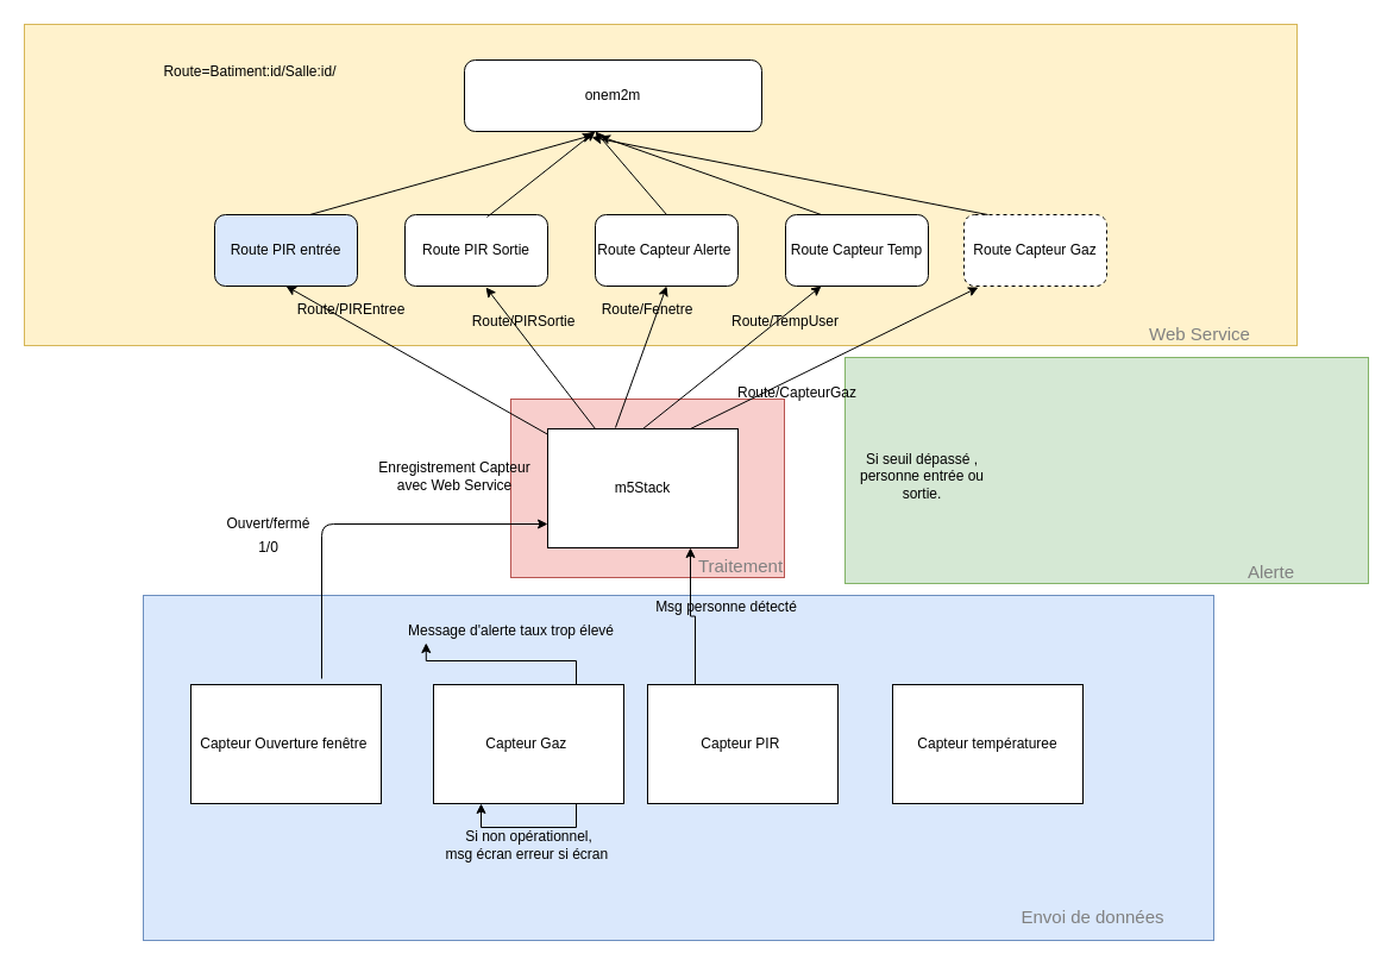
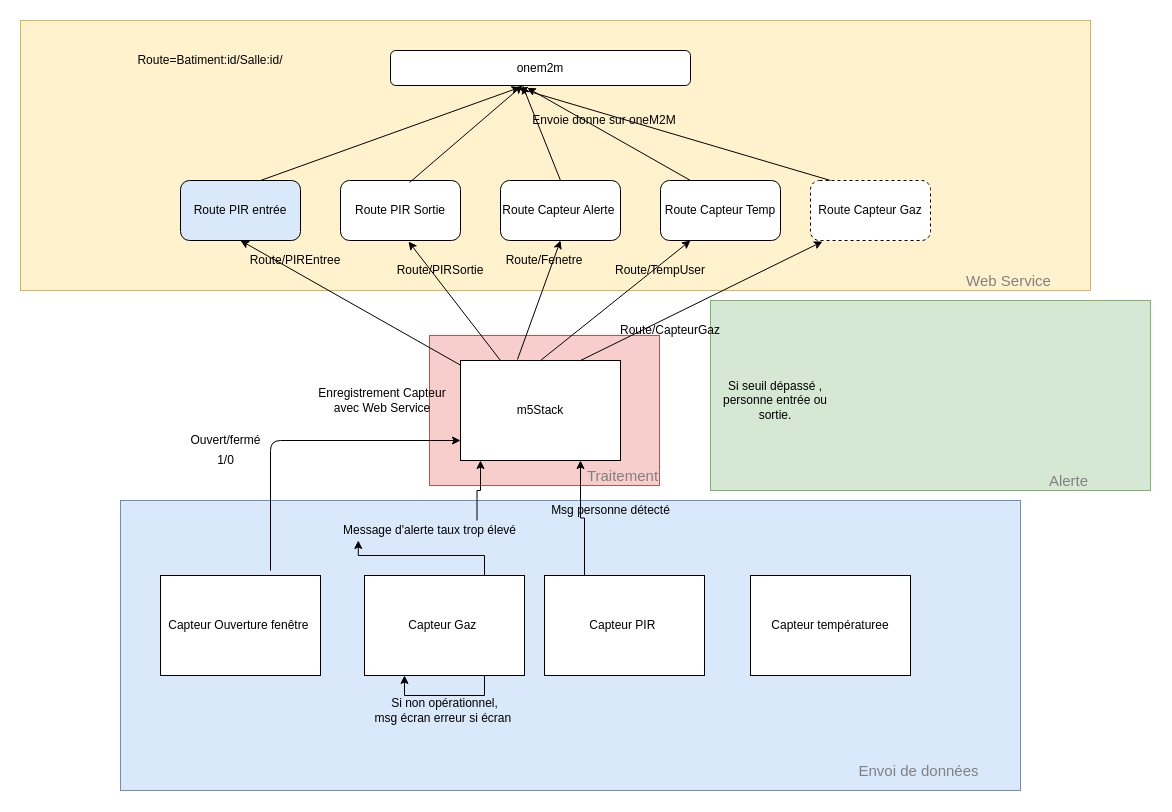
  <mxCell id="0" />
  <mxCell id="1" parent="0" />
  <mxCell id="2" value="" style="rounded=0;whiteSpace=wrap;html=1;fillColor=#f8cecc;strokeColor=#b85450;" parent="1" vertex="1"><mxGeometry x="429" y="335" width="230" height="150" as="geometry" /></mxCell>
  <mxCell id="3" value="" style="rounded=0;whiteSpace=wrap;html=1;fillColor=#fff2cc;strokeColor=#d6b656;" parent="1" vertex="1"><mxGeometry x="20" y="20" width="1070" height="270" as="geometry" /></mxCell>
  <mxCell id="4" value="" style="rounded=0;whiteSpace=wrap;html=1;fillColor=#d5e8d4;strokeColor=#82b366;" parent="1" vertex="1"><mxGeometry x="710" y="300" width="440" height="190" as="geometry" /></mxCell>
  <mxCell id="5" value="" style="rounded=0;whiteSpace=wrap;html=1;fillColor=#dae8fc;strokeColor=#6c8ebf;" parent="1" vertex="1"><mxGeometry x="120" y="500" width="900" height="290" as="geometry" /></mxCell>
  <mxCell id="6" value="m5Stack&lt;br&gt;" style="rounded=0;whiteSpace=wrap;html=1;" parent="1" vertex="1"><mxGeometry x="460" y="360" width="160" height="100" as="geometry" /></mxCell>
  <mxCell id="7" value="Capteur Ouverture fenêtre&amp;nbsp;" style="rounded=0;whiteSpace=wrap;html=1;" parent="1" vertex="1"><mxGeometry x="160" y="575" width="160" height="100" as="geometry" /></mxCell>
+ <mxCell id="8" style="edgeStyle=orthogonalEdgeStyle;rounded=0;orthogonalLoop=1;jettySize=auto;html=1;exitX=0.75;exitY=0;exitDx=0;exitDy=0;entryX=0.125;entryY=1;entryDx=0;entryDy=0;entryPerimeter=0;" parent="1" source="15" target="6" edge="1"><mxGeometry relative="1" as="geometry" /></mxCell>
  <mxCell id="9" value="Capteur Gaz&amp;nbsp;" style="rounded=0;whiteSpace=wrap;html=1;" parent="1" vertex="1"><mxGeometry x="364" y="575" width="160" height="100" as="geometry" /></mxCell>
  <mxCell id="10" style="edgeStyle=orthogonalEdgeStyle;rounded=0;orthogonalLoop=1;jettySize=auto;html=1;exitX=0.25;exitY=0;exitDx=0;exitDy=0;entryX=0.75;entryY=1;entryDx=0;entryDy=0;" parent="1" source="11" target="6" edge="1"><mxGeometry relative="1" as="geometry" /></mxCell>
  <mxCell id="11" value="Capteur PIR&amp;nbsp;" style="rounded=0;whiteSpace=wrap;html=1;" parent="1" vertex="1"><mxGeometry x="544" y="575" width="160" height="100" as="geometry" /></mxCell>
  <mxCell id="12" value="" style="endArrow=classic;html=1;" parent="1" edge="1"><mxGeometry width="50" height="50" relative="1" as="geometry"><mxPoint x="270" y="570" as="sourcePoint" /><mxPoint x="460" y="440" as="targetPoint" /><Array as="points"><mxPoint x="270" y="440" /></Array></mxGeometry></mxCell>
  <mxCell id="13" value="Ouvert/fermé" style="text;html=1;align=center;verticalAlign=middle;resizable=0;points=[];autosize=1;" parent="1" vertex="1"><mxGeometry x="180" y="430" width="90" height="20" as="geometry" /></mxCell>
  <mxCell id="14" value="1/0" style="text;html=1;align=center;verticalAlign=middle;resizable=0;points=[];autosize=1;" parent="1" vertex="1"><mxGeometry x="210" y="450" width="30" height="20" as="geometry" /></mxCell>
  <mxCell id="15" value="Message d'alerte taux trop élevé" style="text;html=1;align=center;verticalAlign=middle;resizable=0;points=[];autosize=1;" parent="1" vertex="1"><mxGeometry x="334" y="520" width="190" height="20" as="geometry" /></mxCell>
  <mxCell id="16" style="edgeStyle=orthogonalEdgeStyle;rounded=0;orthogonalLoop=1;jettySize=auto;html=1;exitX=0.75;exitY=0;exitDx=0;exitDy=0;entryX=0.125;entryY=1;entryDx=0;entryDy=0;entryPerimeter=0;" parent="1" source="9" target="15" edge="1"><mxGeometry relative="1" as="geometry"><mxPoint x="484" y="575" as="sourcePoint" /><mxPoint x="484" y="450" as="targetPoint" /></mxGeometry></mxCell>
  <mxCell id="17" value="Msg personne détecté" style="text;html=1;align=center;verticalAlign=middle;resizable=0;points=[];autosize=1;" parent="1" vertex="1"><mxGeometry x="545" y="500" width="130" height="20" as="geometry" /></mxCell>
  <mxCell id="18" value="Enregistrement Capteur avec Web Service" style="text;html=1;strokeColor=none;fillColor=none;align=center;verticalAlign=middle;whiteSpace=wrap;rounded=0;" parent="1" vertex="1"><mxGeometry x="304" y="390" width="156" height="20" as="geometry" /></mxCell>
  <mxCell id="19" value="Route PIR entrée" style="rounded=1;whiteSpace=wrap;html=1;fillColor=#dae8fc;" parent="1" vertex="1"><mxGeometry x="180" y="180" width="120" height="60" as="geometry" /></mxCell>
  <mxCell id="20" value="Route PIR Sortie" style="rounded=1;whiteSpace=wrap;html=1;" parent="1" vertex="1"><mxGeometry x="340" y="180" width="120" height="60" as="geometry" /></mxCell>
  <mxCell id="21" value="Route Capteur Alerte&amp;nbsp;" style="rounded=1;whiteSpace=wrap;html=1;" parent="1" vertex="1"><mxGeometry x="500" y="180" width="120" height="60" as="geometry" /></mxCell>
- <mxCell id="22" value="onem2m" style="rounded=1;whiteSpace=wrap;html=1;" parent="1" vertex="1"><mxGeometry x="390" y="50" width="250" height="60" as="geometry" /></mxCell>
+ <mxCell id="22" value="onem2m" style="rounded=1;whiteSpace=wrap;html=1;" parent="1" vertex="1"><mxGeometry x="390" y="50" width="300" height="35" as="geometry" /></mxCell>
  <mxCell id="23" value="Route Capteur Gaz" style="rounded=1;whiteSpace=wrap;html=1;dashed=1;" parent="1" vertex="1"><mxGeometry x="810" y="180" width="120" height="60" as="geometry" /></mxCell>
  <mxCell id="24" value="Route Capteur Temp" style="rounded=1;whiteSpace=wrap;html=1;" parent="1" vertex="1"><mxGeometry x="660" y="180" width="120" height="60" as="geometry" /></mxCell>
  <mxCell id="25" value="" style="endArrow=classic;html=1;entryX=0.5;entryY=1;entryDx=0;entryDy=0;" parent="1" source="6" target="19" edge="1"><mxGeometry width="50" height="50" relative="1" as="geometry"><mxPoint x="350" y="330" as="sourcePoint" /><mxPoint x="400" y="280" as="targetPoint" /></mxGeometry></mxCell>
  <mxCell id="26" value="Route/PIREntree" style="text;html=1;strokeColor=none;fillColor=none;align=center;verticalAlign=middle;whiteSpace=wrap;rounded=0;" parent="1" vertex="1"><mxGeometry x="275" y="250" width="40" height="20" as="geometry" /></mxCell>
  <mxCell id="27" value="Route=Batiment:id/Salle:id/" style="text;html=1;strokeColor=none;fillColor=none;align=center;verticalAlign=middle;whiteSpace=wrap;rounded=0;" parent="1" vertex="1"><mxGeometry x="190" y="50" width="40" height="20" as="geometry" /></mxCell>
  <mxCell id="28" value="" style="endArrow=classic;html=1;entryX=0.567;entryY=1.017;entryDx=0;entryDy=0;entryPerimeter=0;exitX=0.25;exitY=0;exitDx=0;exitDy=0;" parent="1" source="6" target="20" edge="1"><mxGeometry width="50" height="50" relative="1" as="geometry"><mxPoint x="520" y="420" as="sourcePoint" /><mxPoint x="570" y="370" as="targetPoint" /></mxGeometry></mxCell>
  <mxCell id="29" value="" style="endArrow=classic;html=1;entryX=0.5;entryY=1;entryDx=0;entryDy=0;exitX=0.356;exitY=-0.01;exitDx=0;exitDy=0;exitPerimeter=0;" parent="1" source="6" target="21" edge="1"><mxGeometry width="50" height="50" relative="1" as="geometry"><mxPoint x="520" y="290" as="sourcePoint" /><mxPoint x="570" y="240" as="targetPoint" /></mxGeometry></mxCell>
  <mxCell id="30" value="" style="endArrow=classic;html=1;entryX=0.25;entryY=1;entryDx=0;entryDy=0;exitX=0.5;exitY=0;exitDx=0;exitDy=0;" parent="1" source="6" target="24" edge="1"><mxGeometry width="50" height="50" relative="1" as="geometry"><mxPoint x="630" y="320" as="sourcePoint" /><mxPoint x="700" y="280" as="targetPoint" /></mxGeometry></mxCell>
  <mxCell id="31" value="" style="endArrow=classic;html=1;entryX=0.1;entryY=1.017;entryDx=0;entryDy=0;entryPerimeter=0;exitX=0.75;exitY=0;exitDx=0;exitDy=0;" parent="1" source="6" target="23" edge="1"><mxGeometry width="50" height="50" relative="1" as="geometry"><mxPoint x="730" y="340" as="sourcePoint" /><mxPoint x="780" y="290" as="targetPoint" /></mxGeometry></mxCell>
  <mxCell id="32" value="Route/PIRSortie" style="text;html=1;strokeColor=none;fillColor=none;align=center;verticalAlign=middle;whiteSpace=wrap;rounded=0;" parent="1" vertex="1"><mxGeometry x="420" y="260" width="40" height="20" as="geometry" /></mxCell>
  <mxCell id="33" value="Route/Fenetre" style="text;html=1;strokeColor=none;fillColor=none;align=center;verticalAlign=middle;whiteSpace=wrap;rounded=0;" parent="1" vertex="1"><mxGeometry x="524" y="250" width="40" height="20" as="geometry" /></mxCell>
  <mxCell id="34" value="Route/TempUser" style="text;html=1;strokeColor=none;fillColor=none;align=center;verticalAlign=middle;whiteSpace=wrap;rounded=0;" parent="1" vertex="1"><mxGeometry x="640" y="260" width="40" height="20" as="geometry" /></mxCell>
  <mxCell id="35" value="Route/CapteurGaz" style="text;html=1;strokeColor=none;fillColor=none;align=center;verticalAlign=middle;whiteSpace=wrap;rounded=0;" parent="1" vertex="1"><mxGeometry x="650" y="320" width="40" height="20" as="geometry" /></mxCell>
  <mxCell id="36" value="" style="endArrow=classic;html=1;entryX=0.432;entryY=1.05;entryDx=0;entryDy=0;entryPerimeter=0;" parent="1" target="22" edge="1"><mxGeometry width="50" height="50" relative="1" as="geometry"><mxPoint x="260" y="180" as="sourcePoint" /><mxPoint x="310" y="130" as="targetPoint" /></mxGeometry></mxCell>
  <mxCell id="37" value="" style="endArrow=classic;html=1;entryX=0.44;entryY=1;entryDx=0;entryDy=0;entryPerimeter=0;exitX=0.575;exitY=0.033;exitDx=0;exitDy=0;exitPerimeter=0;" parent="1" source="20" target="22" edge="1"><mxGeometry width="50" height="50" relative="1" as="geometry"><mxPoint x="470" y="170" as="sourcePoint" /><mxPoint x="520" y="120" as="targetPoint" /></mxGeometry></mxCell>
  <mxCell id="38" value="" style="endArrow=classic;html=1;entryX=0.44;entryY=1;entryDx=0;entryDy=0;entryPerimeter=0;exitX=0.5;exitY=0;exitDx=0;exitDy=0;" parent="1" source="21" target="22" edge="1"><mxGeometry width="50" height="50" relative="1" as="geometry"><mxPoint x="360" y="410" as="sourcePoint" /><mxPoint x="410" y="360" as="targetPoint" /></mxGeometry></mxCell>
  <mxCell id="39" value="" style="endArrow=classic;html=1;entryX=0.456;entryY=1.067;entryDx=0;entryDy=0;entryPerimeter=0;exitX=0.25;exitY=0;exitDx=0;exitDy=0;" parent="1" source="24" target="22" edge="1"><mxGeometry width="50" height="50" relative="1" as="geometry"><mxPoint x="690" y="170" as="sourcePoint" /><mxPoint x="740" y="120" as="targetPoint" /></mxGeometry></mxCell>
  <mxCell id="40" value="" style="endArrow=classic;html=1;entryX=0.428;entryY=1.083;entryDx=0;entryDy=0;entryPerimeter=0;exitX=0.167;exitY=0;exitDx=0;exitDy=0;exitPerimeter=0;" parent="1" source="23" target="22" edge="1"><mxGeometry width="50" height="50" relative="1" as="geometry"><mxPoint x="700" y="170" as="sourcePoint" /><mxPoint x="750" y="120" as="targetPoint" /></mxGeometry></mxCell>
+ <mxCell id="41" value="Envoie donne sur oneM2M" style="text;html=1;strokeColor=none;fillColor=none;align=center;verticalAlign=middle;whiteSpace=wrap;rounded=0;" parent="1" vertex="1"><mxGeometry x="524" y="110" width="160" height="20" as="geometry" /></mxCell>
  <mxCell id="42" style="edgeStyle=orthogonalEdgeStyle;rounded=0;orthogonalLoop=1;jettySize=auto;html=1;exitX=0.75;exitY=1;exitDx=0;exitDy=0;entryX=0.25;entryY=1;entryDx=0;entryDy=0;" parent="1" source="9" target="9" edge="1"><mxGeometry relative="1" as="geometry" /></mxCell>
  <mxCell id="43" value="Si non opérationnel, &lt;br&gt;msg écran erreur si écran&amp;nbsp;&lt;br&gt;" style="text;html=1;align=center;verticalAlign=middle;resizable=0;points=[];autosize=1;" parent="1" vertex="1"><mxGeometry x="364" y="695" width="160" height="30" as="geometry" /></mxCell>
  <mxCell id="44" value="Si seuil dépassé , personne entrée ou sortie." style="text;html=1;strokeColor=none;fillColor=none;align=center;verticalAlign=middle;whiteSpace=wrap;rounded=0;" parent="1" vertex="1"><mxGeometry x="704" y="390" width="142" height="20" as="geometry" /></mxCell>
  <mxCell id="45" value="Capteur températuree" style="rounded=0;whiteSpace=wrap;html=1;" parent="1" vertex="1"><mxGeometry x="750" y="575" width="160" height="100" as="geometry" /></mxCell>
  <mxCell id="46" value="&lt;font style=&quot;font-size: 15px&quot; color=&quot;#808080&quot;&gt;Envoi de données&lt;/font&gt;" style="text;html=1;strokeColor=none;fillColor=none;align=center;verticalAlign=middle;whiteSpace=wrap;rounded=0;" parent="1" vertex="1"><mxGeometry x="840" y="760" width="157" height="20" as="geometry" /></mxCell>
  <mxCell id="47" value="&lt;font style=&quot;font-size: 15px&quot; color=&quot;#808080&quot;&gt;Alerte&lt;/font&gt;" style="text;html=1;strokeColor=none;fillColor=none;align=center;verticalAlign=middle;whiteSpace=wrap;rounded=0;" parent="1" vertex="1"><mxGeometry x="990" y="470" width="157" height="20" as="geometry" /></mxCell>
  <mxCell id="48" value="&lt;font style=&quot;font-size: 15px&quot; color=&quot;#808080&quot;&gt;Web Service&lt;/font&gt;" style="text;html=1;strokeColor=none;fillColor=none;align=center;verticalAlign=middle;whiteSpace=wrap;rounded=0;" parent="1" vertex="1"><mxGeometry x="930" y="270" width="157" height="20" as="geometry" /></mxCell>
  <mxCell id="49" value="&lt;font style=&quot;font-size: 15px&quot; color=&quot;#808080&quot;&gt;Traitement&lt;/font&gt;" style="text;html=1;strokeColor=none;fillColor=none;align=center;verticalAlign=middle;whiteSpace=wrap;rounded=0;" parent="1" vertex="1"><mxGeometry x="544" y="465" width="157" height="20" as="geometry" /></mxCell>
